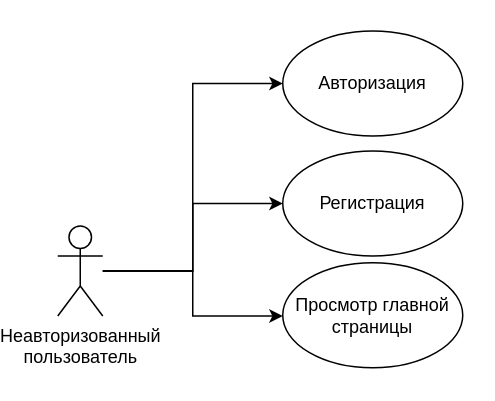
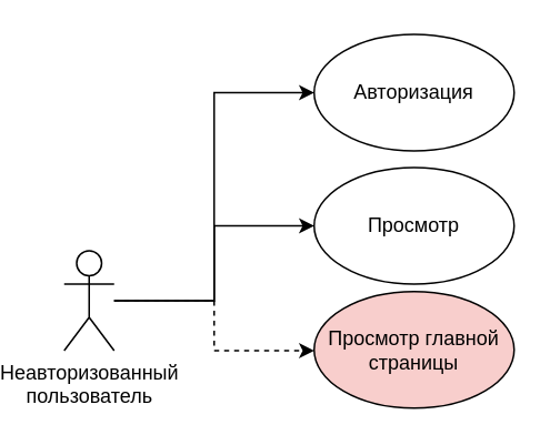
  <mxCell id="0" />
  <mxCell id="1" parent="0" />
  <mxCell id="2" style="rounded=0;orthogonalLoop=1;jettySize=auto;html=1;edgeStyle=orthogonalEdgeStyle;" edge="1" parent="1" source="3" target="6"><mxGeometry relative="1" as="geometry"><Array as="points"><mxPoint x="110" y="180" /><mxPoint x="110" y="55" /></Array></mxGeometry></mxCell>
  <mxCell id="3" value="Неавторизованный &lt;br&gt;пользователь" style="shape=umlActor;verticalLabelPosition=bottom;verticalAlign=top;html=1;outlineConnect=0;" parent="1" vertex="1"><mxGeometry x="20" y="150" width="30" height="60" as="geometry" /></mxCell>
- <mxCell id="4" value="Просмотр главной страницы" style="ellipse;whiteSpace=wrap;html=1;" vertex="1" parent="1"><mxGeometry x="170" y="174.5" width="120" height="70" as="geometry" /></mxCell>
- <mxCell id="5" value="Регистрация" style="ellipse;whiteSpace=wrap;html=1;" vertex="1" parent="1"><mxGeometry x="170" y="100" width="120" height="70" as="geometry" /></mxCell>
+ <mxCell id="4" value="Просмотр главной страницы" style="ellipse;whiteSpace=wrap;html=1;fillColor=#f8cecc;" vertex="1" parent="1"><mxGeometry x="170" y="174.5" width="120" height="70" as="geometry" /></mxCell>
+ <mxCell id="5" value="Просмотр" style="ellipse;whiteSpace=wrap;html=1;" vertex="1" parent="1"><mxGeometry x="170" y="100" width="120" height="70" as="geometry" /></mxCell>
  <mxCell id="6" value="Авторизация" style="ellipse;whiteSpace=wrap;html=1;" vertex="1" parent="1"><mxGeometry x="170" y="20" width="120" height="70" as="geometry" /></mxCell>
  <mxCell id="7" style="rounded=0;orthogonalLoop=1;jettySize=auto;html=1;edgeStyle=orthogonalEdgeStyle;" edge="1" parent="1" source="3" target="5"><mxGeometry relative="1" as="geometry"><mxPoint x="60" y="180" as="sourcePoint" /><mxPoint x="200" y="91" as="targetPoint" /><Array as="points"><mxPoint x="110" y="180" /><mxPoint x="110" y="135" /></Array></mxGeometry></mxCell>
- <mxCell id="8" style="rounded=0;orthogonalLoop=1;jettySize=auto;html=1;edgeStyle=orthogonalEdgeStyle;" edge="1" parent="1" source="3" target="4"><mxGeometry relative="1" as="geometry"><mxPoint x="60" y="187" as="sourcePoint" /><mxPoint x="184" y="158" as="targetPoint" /><Array as="points"><mxPoint x="110" y="180" /><mxPoint x="110" y="210" /></Array></mxGeometry></mxCell>
+ <mxCell id="8" style="rounded=0;orthogonalLoop=1;jettySize=auto;html=1;edgeStyle=orthogonalEdgeStyle;dashed=1;" edge="1" parent="1" source="3" target="4"><mxGeometry relative="1" as="geometry"><mxPoint x="60" y="187" as="sourcePoint" /><mxPoint x="184" y="158" as="targetPoint" /><Array as="points"><mxPoint x="110" y="180" /><mxPoint x="110" y="210" /></Array></mxGeometry></mxCell>
